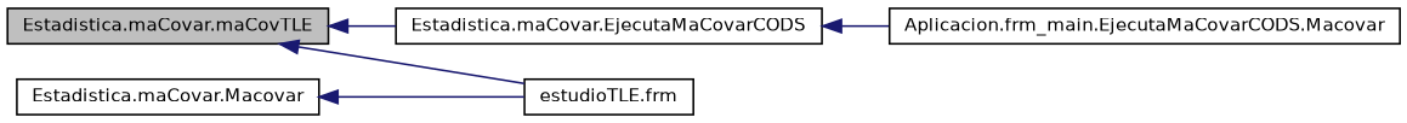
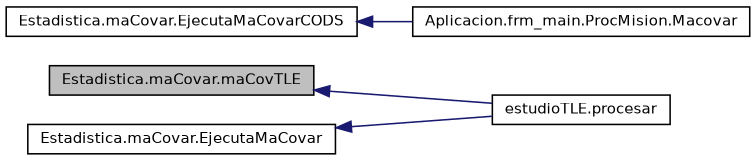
  digraph {
    rankdir=LR
    node [color=black fillcolor=white fontname=Helvetica fontsize=10 shape=record style=filled]
    edge [color=midnightblue dir=back fontname=Helvetica fontsize=10 labelfontname=Helvetica labelfontsize=10 style=solid]
    n1 [fillcolor=grey75 fontcolor=black height=0.2 label="Estadistica.maCovar.maCovTLE" width=0.4]
    n2 [height=0.2 label="Estadistica.maCovar.EjecutaMaCovarCODS" width=0.4]
-   n3 [height=0.2 label="estudioTLE.frm" width=0.4]
-   n4 [height=0.2 label="Estadistica.maCovar.Macovar" width=0.4]
-   n5 [height=0.2 label="Aplicacion.frm_main.EjecutaMaCovarCODS.Macovar" width=0.4]
-   n1 -> n2
+   n3 [height=0.2 label="estudioTLE.procesar" width=0.4]
+   n4 [height=0.2 label="Estadistica.maCovar.EjecutaMaCovar" width=0.4]
+   n5 [height=0.2 label="Aplicacion.frm_main.ProcMision.Macovar" width=0.4]
    n1 -> n3
    n2 -> n5
    n4 -> n3
  }
